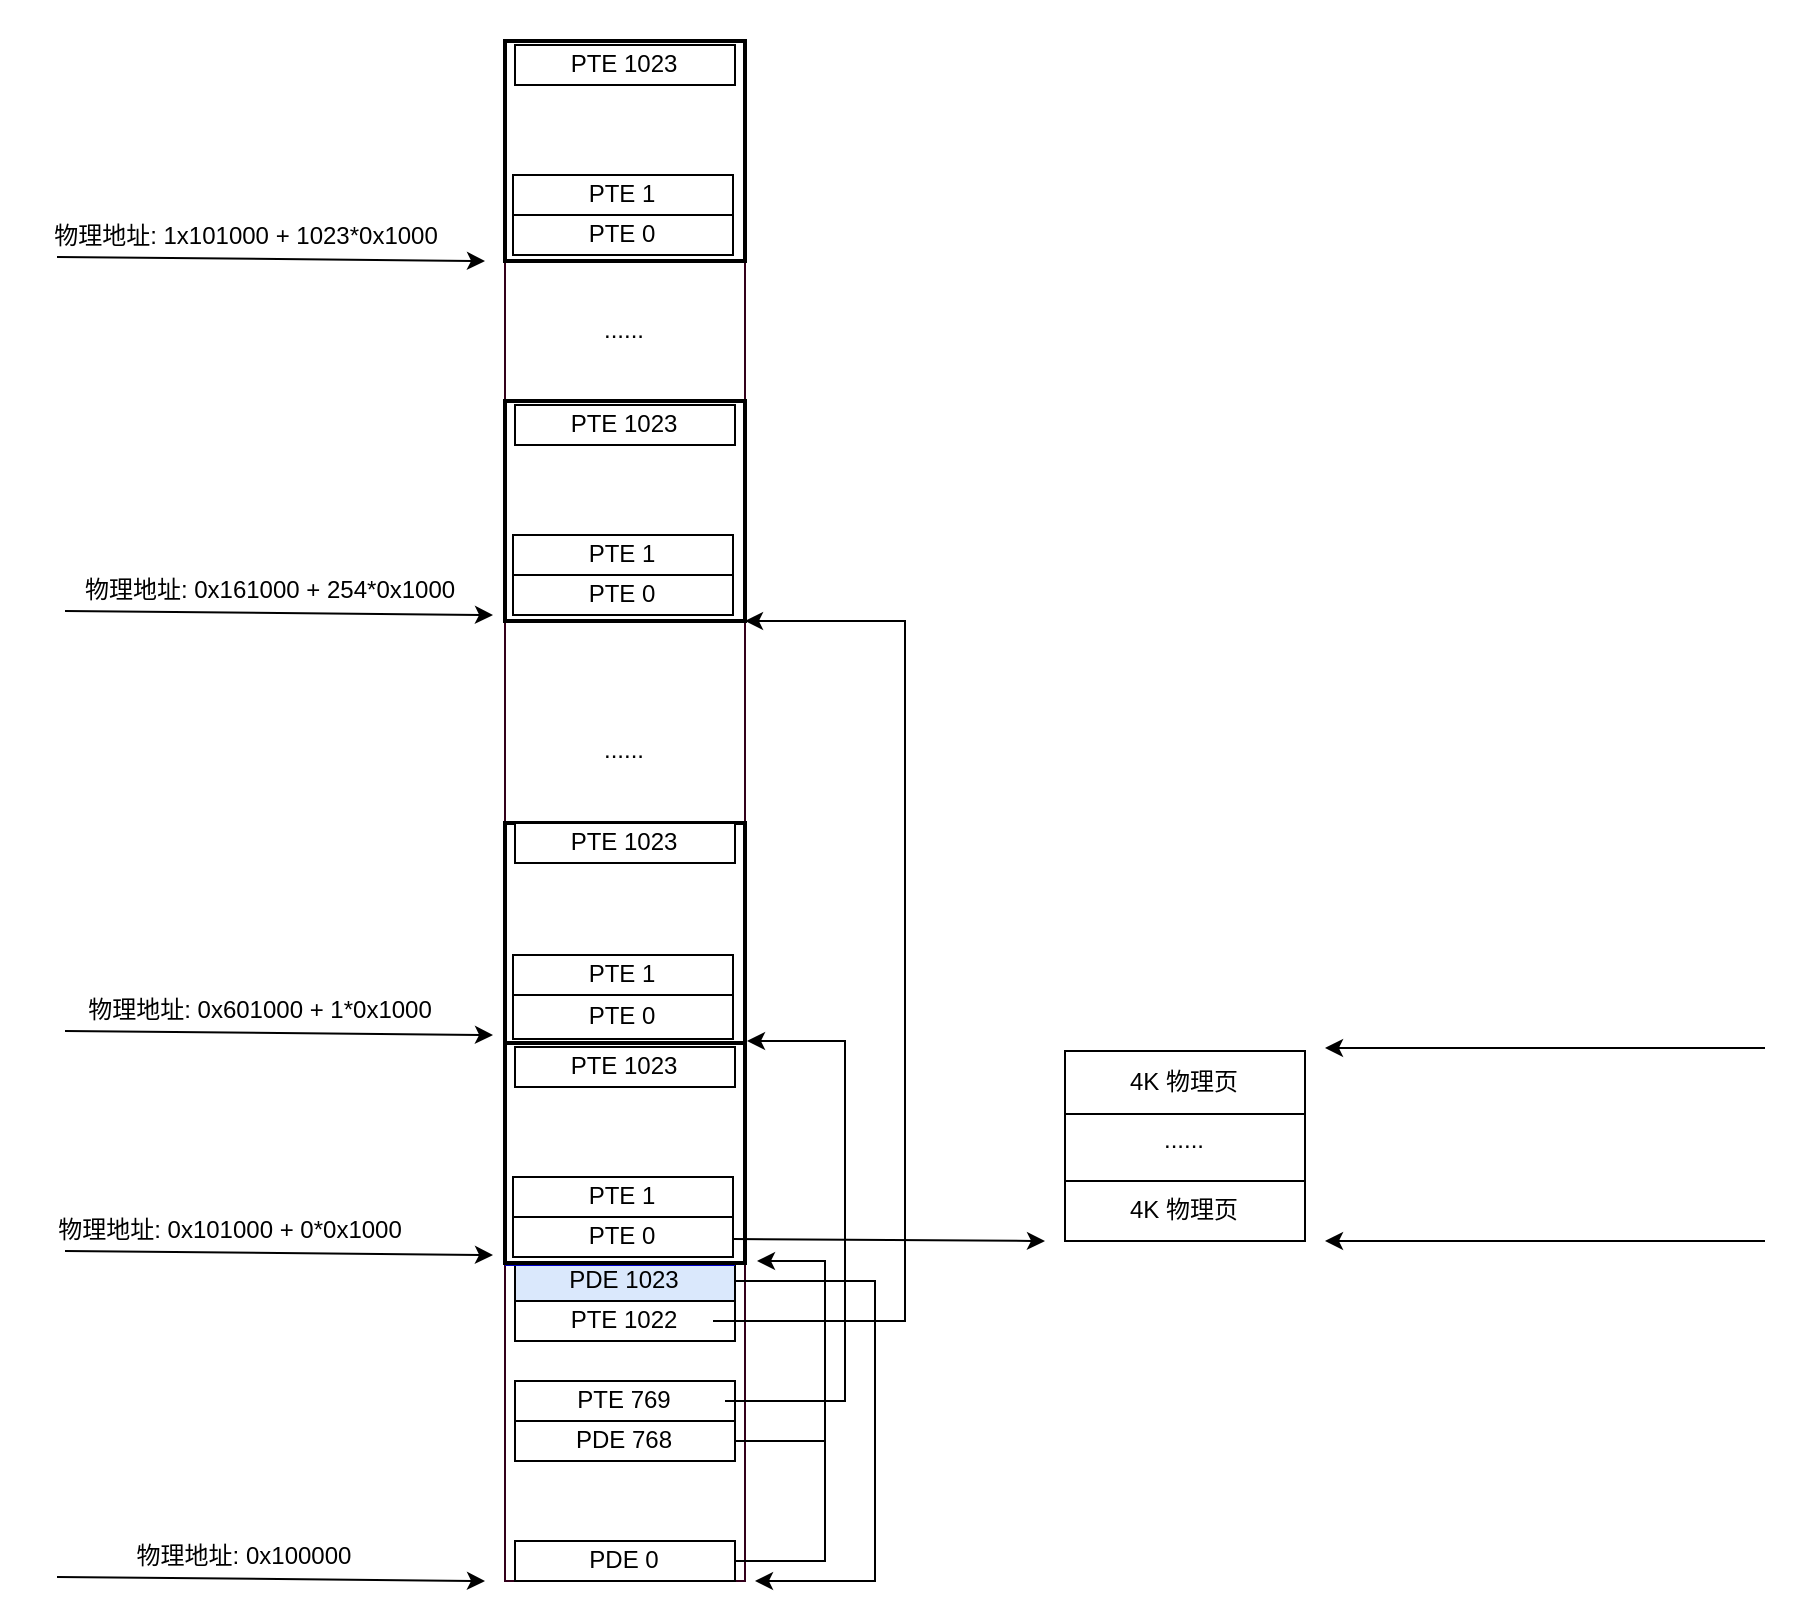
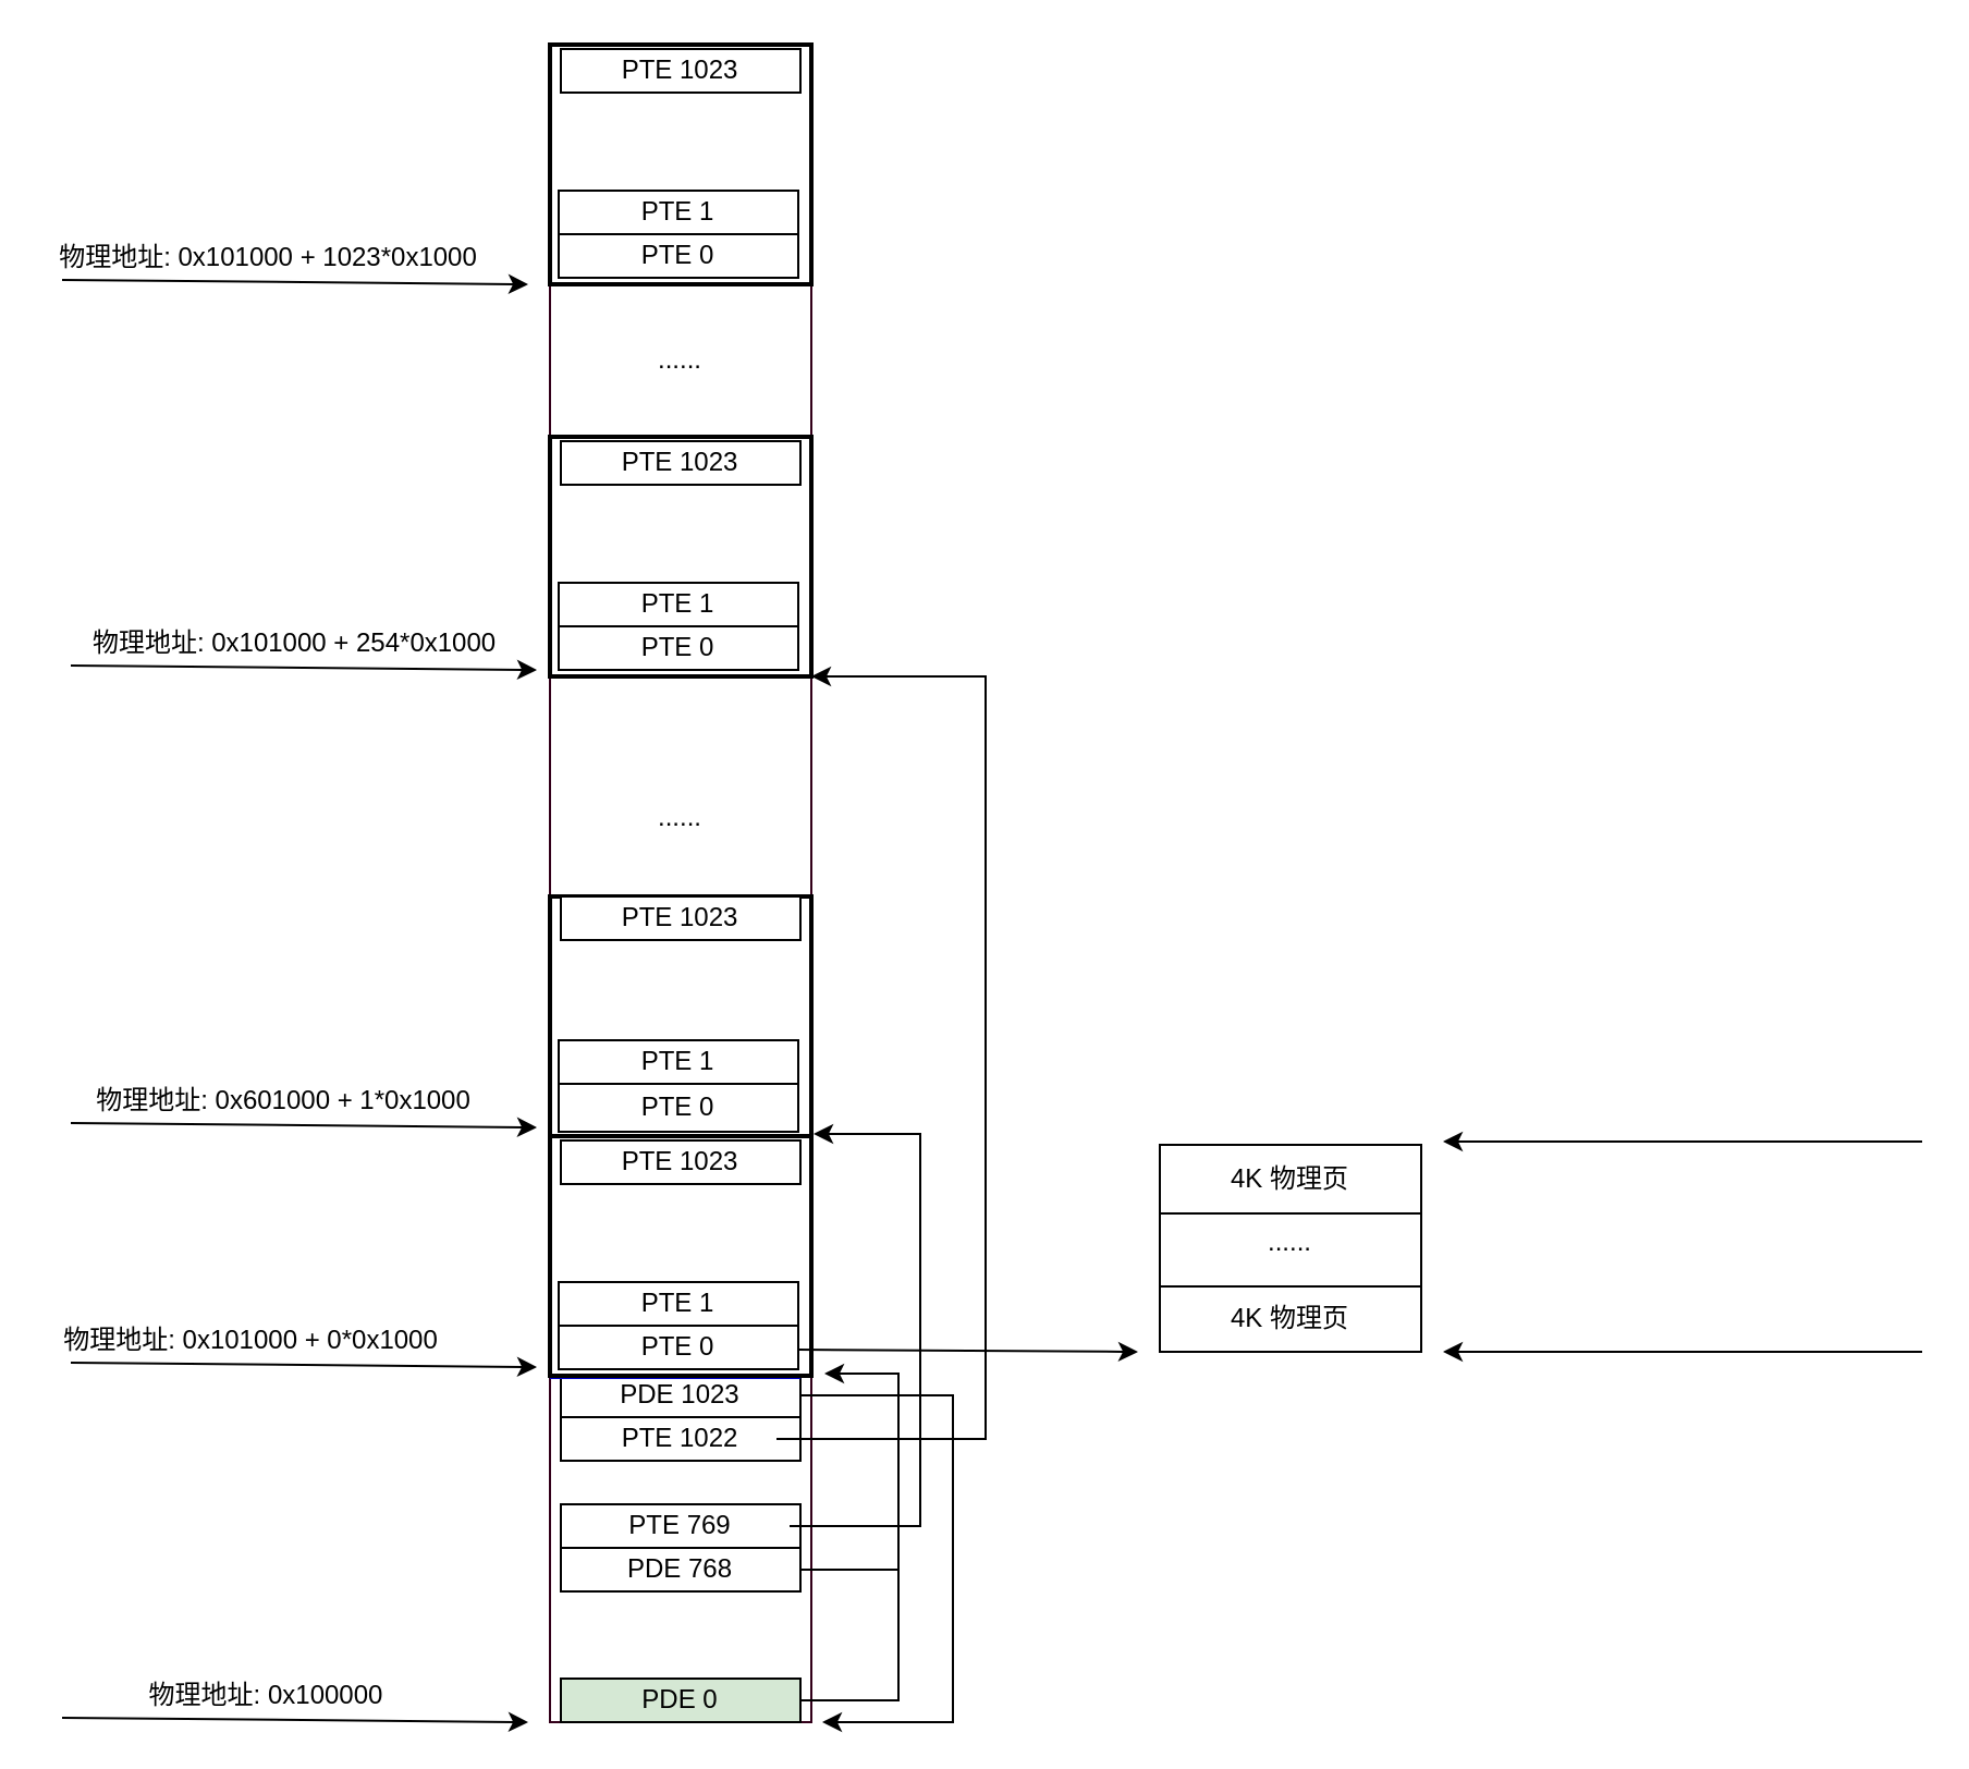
  <mxCell id="0" />
  <mxCell id="1" parent="0" />
  <mxCell id="2" value="" style="rounded=0;whiteSpace=wrap;html=1;strokeColor=#33001A;" parent="1" vertex="1"><mxGeometry x="252" y="20" width="120" height="610" as="geometry" /></mxCell>
  <mxCell id="3" value="" style="rounded=0;whiteSpace=wrap;html=1;strokeColor=#33001A;" parent="1" vertex="1"><mxGeometry x="252" y="630" width="120" height="160" as="geometry" /></mxCell>
- <mxCell id="4" value="PDE 0" style="rounded=0;whiteSpace=wrap;html=1;" parent="1" vertex="1"><mxGeometry x="257" y="770" width="110" height="20" as="geometry" /></mxCell>
- <mxCell id="5" value="PDE 1023" style="rounded=0;whiteSpace=wrap;html=1;fillColor=#dae8fc;" parent="1" vertex="1"><mxGeometry x="257" y="630" width="110" height="20" as="geometry" /></mxCell>
+ <mxCell id="4" value="PDE 0" style="rounded=0;whiteSpace=wrap;html=1;fillColor=#d5e8d4;" parent="1" vertex="1"><mxGeometry x="257" y="770" width="110" height="20" as="geometry" /></mxCell>
+ <mxCell id="5" value="PDE 1023" style="rounded=0;whiteSpace=wrap;html=1;" parent="1" vertex="1"><mxGeometry x="257" y="630" width="110" height="20" as="geometry" /></mxCell>
  <mxCell id="6" value="" style="endArrow=none;html=1;rounded=0;entryX=1;entryY=0;entryDx=0;entryDy=0;exitX=0;exitY=1;exitDx=0;exitDy=0;strokeColor=#0000CC;strokeWidth=5;" parent="1" source="2" target="5" edge="1"><mxGeometry width="50" height="50" relative="1" as="geometry"><mxPoint x="62" y="670" as="sourcePoint" /><mxPoint x="112" y="620" as="targetPoint" /></mxGeometry></mxCell>
  <mxCell id="7" value="PDE 768" style="rounded=0;whiteSpace=wrap;html=1;" parent="1" vertex="1"><mxGeometry x="257" y="710" width="110" height="20" as="geometry" /></mxCell>
  <mxCell id="8" value="" style="group" parent="1" vertex="1" connectable="0"><mxGeometry x="252" y="521" width="120" height="110" as="geometry" /></mxCell>
  <mxCell id="9" value="" style="rounded=0;whiteSpace=wrap;html=1;strokeWidth=2;" parent="8" vertex="1"><mxGeometry width="120" height="110" as="geometry" /></mxCell>
  <mxCell id="10" value="PTE 0" style="rounded=0;whiteSpace=wrap;html=1;" parent="8" vertex="1"><mxGeometry x="4" y="87" width="110" height="20" as="geometry" /></mxCell>
  <mxCell id="11" value="PTE 1023" style="rounded=0;whiteSpace=wrap;html=1;" parent="8" vertex="1"><mxGeometry x="5" y="2" width="110" height="20" as="geometry" /></mxCell>
  <mxCell id="12" value="PTE 1" style="rounded=0;whiteSpace=wrap;html=1;" parent="8" vertex="1"><mxGeometry x="4" y="67" width="110" height="20" as="geometry" /></mxCell>
  <mxCell id="13" value="" style="group" parent="1" vertex="1" connectable="0"><mxGeometry x="252" y="20" width="120" height="110" as="geometry" /></mxCell>
  <mxCell id="14" value="" style="rounded=0;whiteSpace=wrap;html=1;strokeWidth=2;" parent="13" vertex="1"><mxGeometry width="120" height="110" as="geometry" /></mxCell>
  <mxCell id="15" value="PTE 0" style="rounded=0;whiteSpace=wrap;html=1;" parent="13" vertex="1"><mxGeometry x="4" y="87" width="110" height="20" as="geometry" /></mxCell>
  <mxCell id="16" value="PTE 1023" style="rounded=0;whiteSpace=wrap;html=1;" parent="13" vertex="1"><mxGeometry x="5" y="2" width="110" height="20" as="geometry" /></mxCell>
  <mxCell id="17" value="PTE 1" style="rounded=0;whiteSpace=wrap;html=1;" parent="13" vertex="1"><mxGeometry x="4" y="67" width="110" height="20" as="geometry" /></mxCell>
  <mxCell id="18" value="......" style="text;html=1;strokeColor=none;fillColor=none;align=center;verticalAlign=middle;whiteSpace=wrap;rounded=0;" parent="1" vertex="1"><mxGeometry x="282" y="360" width="60" height="30" as="geometry" /></mxCell>
  <mxCell id="19" value="" style="group" parent="1" vertex="1" connectable="0"><mxGeometry x="28" y="773" width="214" height="17" as="geometry" /></mxCell>
  <mxCell id="20" value="" style="endArrow=classic;html=1;rounded=0;" parent="19" edge="1"><mxGeometry width="50" height="50" relative="1" as="geometry"><mxPoint y="15" as="sourcePoint" /><mxPoint x="214" y="17" as="targetPoint" /></mxGeometry></mxCell>
  <mxCell id="21" value="物理地址: 0x100000" style="text;html=1;strokeColor=none;fillColor=none;align=center;verticalAlign=middle;whiteSpace=wrap;rounded=0;" parent="19" vertex="1"><mxGeometry x="9" width="170" height="10" as="geometry" /></mxCell>
  <mxCell id="22" value="" style="group" parent="1" vertex="1" connectable="0"><mxGeometry x="32" y="610" width="214" height="17" as="geometry" /></mxCell>
  <mxCell id="23" value="" style="endArrow=classic;html=1;rounded=0;" parent="22" edge="1"><mxGeometry width="50" height="50" relative="1" as="geometry"><mxPoint y="15" as="sourcePoint" /><mxPoint x="214" y="17" as="targetPoint" /></mxGeometry></mxCell>
  <mxCell id="24" value="物理地址: 0x101000 + 0*0x1000" style="text;html=1;strokeColor=none;fillColor=none;align=center;verticalAlign=middle;whiteSpace=wrap;rounded=0;" parent="22" vertex="1"><mxGeometry x="-10" width="186" height="10" as="geometry" /></mxCell>
  <mxCell id="25" value="" style="group" parent="1" vertex="1" connectable="0"><mxGeometry x="32" y="500" width="214" height="17" as="geometry" /></mxCell>
  <mxCell id="26" value="" style="endArrow=classic;html=1;rounded=0;" parent="25" edge="1"><mxGeometry width="50" height="50" relative="1" as="geometry"><mxPoint y="15" as="sourcePoint" /><mxPoint x="214" y="17" as="targetPoint" /></mxGeometry></mxCell>
  <mxCell id="27" value="物理地址: 0x601000 + 1*0x1000" style="text;html=1;strokeColor=none;fillColor=none;align=center;verticalAlign=middle;whiteSpace=wrap;rounded=0;" parent="25" vertex="1"><mxGeometry x="6" width="184" height="10" as="geometry" /></mxCell>
  <mxCell id="28" value="" style="group" parent="1" vertex="1" connectable="0"><mxGeometry x="28" y="113" width="214" height="17" as="geometry" /></mxCell>
  <mxCell id="29" value="" style="endArrow=classic;html=1;rounded=0;" parent="28" edge="1"><mxGeometry width="50" height="50" relative="1" as="geometry"><mxPoint y="15" as="sourcePoint" /><mxPoint x="214" y="17" as="targetPoint" /></mxGeometry></mxCell>
- <mxCell id="30" value="物理地址: 1x101000 + 1023*0x1000" style="text;html=1;strokeColor=none;fillColor=none;align=center;verticalAlign=middle;whiteSpace=wrap;rounded=0;" parent="28" vertex="1"><mxGeometry x="-8" width="206" height="10" as="geometry" /></mxCell>
+ <mxCell id="30" value="物理地址: 0x101000 + 1023*0x1000" style="text;html=1;strokeColor=none;fillColor=none;align=center;verticalAlign=middle;whiteSpace=wrap;rounded=0;" parent="28" vertex="1"><mxGeometry x="-8" width="206" height="10" as="geometry" /></mxCell>
  <mxCell id="31" value="" style="group" parent="1" vertex="1" connectable="0"><mxGeometry x="252" y="411" width="120" height="110" as="geometry" /></mxCell>
  <mxCell id="32" value="" style="rounded=0;whiteSpace=wrap;html=1;strokeWidth=2;" parent="31" vertex="1"><mxGeometry width="120" height="110" as="geometry" /></mxCell>
  <mxCell id="33" value="PTE 0" style="rounded=0;whiteSpace=wrap;html=1;" parent="31" vertex="1"><mxGeometry x="4" y="86" width="110" height="22" as="geometry" /></mxCell>
  <mxCell id="34" value="PTE 1023" style="rounded=0;whiteSpace=wrap;html=1;" parent="31" vertex="1"><mxGeometry x="5" width="110" height="20" as="geometry" /></mxCell>
  <mxCell id="35" value="PTE 1" style="rounded=0;whiteSpace=wrap;html=1;" parent="31" vertex="1"><mxGeometry x="4" y="66" width="110" height="20" as="geometry" /></mxCell>
  <mxCell id="36" value="......" style="rounded=0;whiteSpace=wrap;html=1;" vertex="1" parent="1"><mxGeometry x="532" y="550" width="120" height="40" as="geometry" /></mxCell>
  <mxCell id="37" value="4K 物理页" style="rounded=0;whiteSpace=wrap;html=1;" vertex="1" parent="1"><mxGeometry x="532" y="590" width="120" height="30" as="geometry" /></mxCell>
  <mxCell id="38" value="4K 物理页" style="rounded=0;whiteSpace=wrap;html=1;" vertex="1" parent="1"><mxGeometry x="532" y="525" width="120" height="31.5" as="geometry" /></mxCell>
  <mxCell id="39" value="" style="group" vertex="1" connectable="0" parent="1"><mxGeometry x="252" y="200" width="120" height="110" as="geometry" /></mxCell>
  <mxCell id="40" value="" style="rounded=0;whiteSpace=wrap;html=1;strokeWidth=2;" vertex="1" parent="39"><mxGeometry width="120" height="110" as="geometry" /></mxCell>
  <mxCell id="41" value="PTE 0" style="rounded=0;whiteSpace=wrap;html=1;" vertex="1" parent="39"><mxGeometry x="4" y="87" width="110" height="20" as="geometry" /></mxCell>
  <mxCell id="42" value="PTE 1023" style="rounded=0;whiteSpace=wrap;html=1;" vertex="1" parent="39"><mxGeometry x="5" y="2" width="110" height="20" as="geometry" /></mxCell>
  <mxCell id="43" value="PTE 1" style="rounded=0;whiteSpace=wrap;html=1;" vertex="1" parent="39"><mxGeometry x="4" y="67" width="110" height="20" as="geometry" /></mxCell>
  <mxCell id="44" value="......" style="text;html=1;strokeColor=none;fillColor=none;align=center;verticalAlign=middle;whiteSpace=wrap;rounded=0;" vertex="1" parent="1"><mxGeometry x="282" y="150" width="60" height="30" as="geometry" /></mxCell>
  <mxCell id="45" value="" style="group" vertex="1" connectable="0" parent="1"><mxGeometry x="32" y="290" width="214" height="17" as="geometry" /></mxCell>
  <mxCell id="46" value="" style="endArrow=classic;html=1;rounded=0;" edge="1" parent="45"><mxGeometry width="50" height="50" relative="1" as="geometry"><mxPoint y="15" as="sourcePoint" /><mxPoint x="214" y="17" as="targetPoint" /></mxGeometry></mxCell>
- <mxCell id="47" value="物理地址: 0x161000 + 254*0x1000" style="text;html=1;strokeColor=none;fillColor=none;align=center;verticalAlign=middle;whiteSpace=wrap;rounded=0;" vertex="1" parent="45"><mxGeometry x="6" width="194" height="10" as="geometry" /></mxCell>
+ <mxCell id="47" value="物理地址: 0x101000 + 254*0x1000" style="text;html=1;strokeColor=none;fillColor=none;align=center;verticalAlign=middle;whiteSpace=wrap;rounded=0;" vertex="1" parent="45"><mxGeometry x="6" width="194" height="10" as="geometry" /></mxCell>
  <mxCell id="48" value="" style="endArrow=classic;html=1;rounded=0;exitX=1;exitY=0.5;exitDx=0;exitDy=0;" edge="1" parent="1" source="4"><mxGeometry width="50" height="50" relative="1" as="geometry"><mxPoint x="374" y="780" as="sourcePoint" /><mxPoint x="378" y="630" as="targetPoint" /><Array as="points"><mxPoint x="412" y="780" /><mxPoint x="412" y="700" /><mxPoint x="412" y="630" /></Array></mxGeometry></mxCell>
  <mxCell id="49" value="" style="endArrow=none;html=1;rounded=0;exitX=1;exitY=0.5;exitDx=0;exitDy=0;" edge="1" parent="1" source="7"><mxGeometry width="50" height="50" relative="1" as="geometry"><mxPoint x="402" y="693" as="sourcePoint" /><mxPoint x="412" y="631" as="targetPoint" /><Array as="points"><mxPoint x="412" y="720" /></Array></mxGeometry></mxCell>
  <mxCell id="50" value="" style="endArrow=classic;html=1;rounded=0;exitX=1;exitY=0.5;exitDx=0;exitDy=0;" edge="1" parent="1" source="5"><mxGeometry width="50" height="50" relative="1" as="geometry"><mxPoint x="362" y="640" as="sourcePoint" /><mxPoint x="377" y="790" as="targetPoint" /><Array as="points"><mxPoint x="437" y="640" /><mxPoint x="437" y="790" /></Array></mxGeometry></mxCell>
  <mxCell id="51" value="" style="group" vertex="1" connectable="0" parent="1"><mxGeometry x="662" y="596.5" width="220" height="30" as="geometry" /></mxCell>
  <mxCell id="52" value="" style="endArrow=classic;html=1;rounded=0;" edge="1" parent="51"><mxGeometry width="50" height="50" relative="1" as="geometry"><mxPoint x="220" y="23.5" as="sourcePoint" /><mxPoint y="23.5" as="targetPoint" /></mxGeometry></mxCell>
  <mxCell id="53" value="" style="group" vertex="1" connectable="0" parent="1"><mxGeometry x="662" y="500" width="220" height="30" as="geometry" /></mxCell>
  <mxCell id="54" value="" style="endArrow=classic;html=1;rounded=0;" edge="1" parent="53"><mxGeometry width="50" height="50" relative="1" as="geometry"><mxPoint x="220" y="23.5" as="sourcePoint" /><mxPoint y="23.5" as="targetPoint" /></mxGeometry></mxCell>
  <mxCell id="55" value="" style="endArrow=classic;html=1;rounded=0;exitX=1;exitY=0.5;exitDx=0;exitDy=0;" edge="1" parent="1"><mxGeometry width="50" height="50" relative="1" as="geometry"><mxPoint x="366" y="619" as="sourcePoint" /><mxPoint x="522" y="620" as="targetPoint" /></mxGeometry></mxCell>
  <mxCell id="56" value="PTE 769" style="rounded=0;whiteSpace=wrap;html=1;" vertex="1" parent="1"><mxGeometry x="257" y="690" width="110" height="20" as="geometry" /></mxCell>
  <mxCell id="57" value="" style="endArrow=classic;html=1;rounded=0;exitX=1;exitY=0.5;exitDx=0;exitDy=0;" edge="1" parent="1"><mxGeometry width="50" height="50" relative="1" as="geometry"><mxPoint x="362" y="700" as="sourcePoint" /><mxPoint x="373" y="520" as="targetPoint" /><Array as="points"><mxPoint x="422" y="700" /><mxPoint x="422" y="620" /><mxPoint x="422" y="520" /></Array></mxGeometry></mxCell>
  <mxCell id="58" value="PTE 1022" style="rounded=0;whiteSpace=wrap;html=1;" vertex="1" parent="1"><mxGeometry x="257" y="650" width="110" height="20" as="geometry" /></mxCell>
  <mxCell id="59" value="" style="endArrow=classic;html=1;rounded=0;exitX=1;exitY=0.5;exitDx=0;exitDy=0;" edge="1" parent="1"><mxGeometry width="50" height="50" relative="1" as="geometry"><mxPoint x="356" y="660" as="sourcePoint" /><mxPoint x="372" y="310" as="targetPoint" /><Array as="points"><mxPoint x="452" y="660" /><mxPoint x="452" y="580" /><mxPoint x="452" y="480" /><mxPoint x="452" y="310" /></Array></mxGeometry></mxCell>
